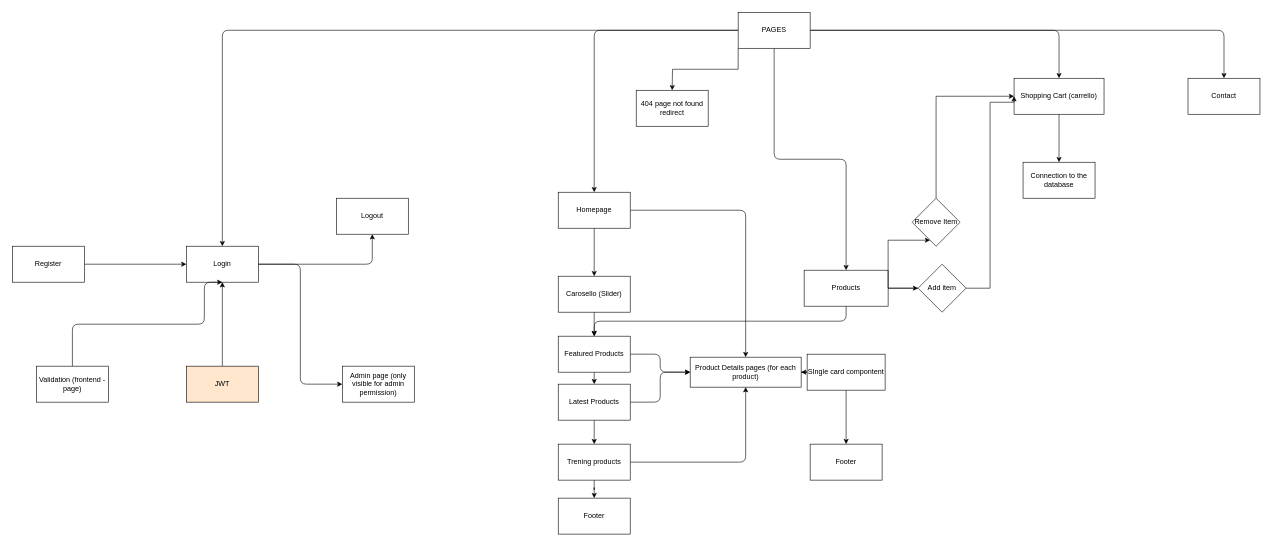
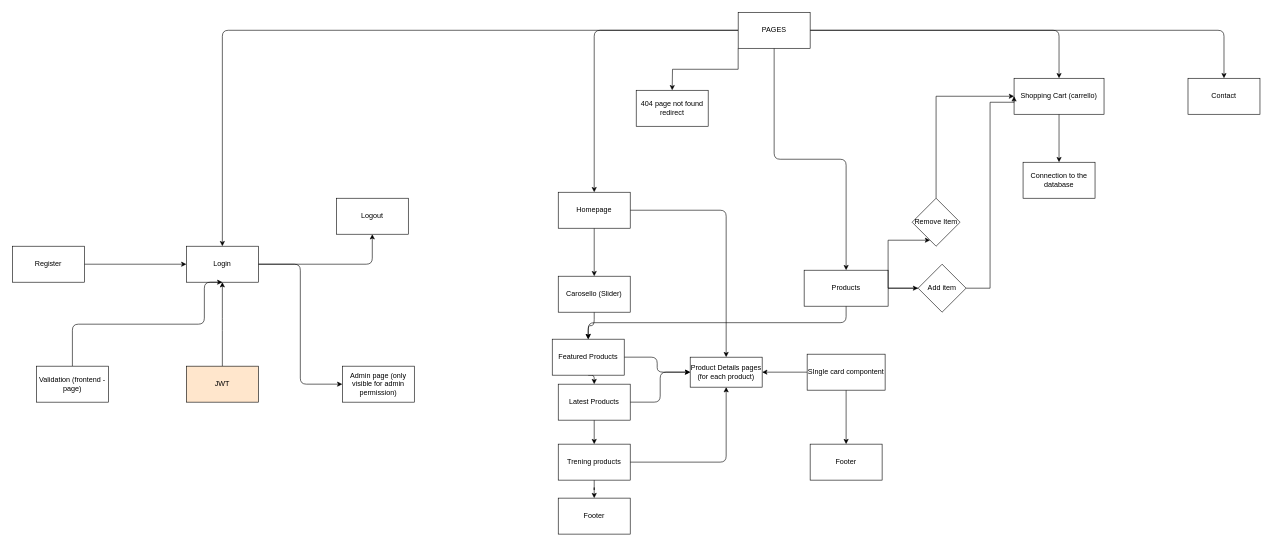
  <mxCell id="0" />
  <mxCell id="1" parent="0" />
  <mxCell id="2" style="edgeStyle=orthogonalEdgeStyle;curved=0;rounded=1;sketch=0;orthogonalLoop=1;jettySize=auto;html=1;exitX=0.5;exitY=1;exitDx=0;exitDy=0;entryX=0.5;entryY=0;entryDx=0;entryDy=0;" parent="1" source="4" target="30" edge="1"><mxGeometry relative="1" as="geometry" /></mxCell>
  <mxCell id="3" style="edgeStyle=orthogonalEdgeStyle;curved=0;rounded=1;sketch=0;orthogonalLoop=1;jettySize=auto;html=1;" parent="1" source="4" target="45" edge="1"><mxGeometry relative="1" as="geometry" /></mxCell>
  <mxCell id="4" value="Homepage" style="rounded=0;whiteSpace=wrap;html=1;" parent="1" vertex="1"><mxGeometry x="930" y="320" width="120" height="60" as="geometry" /></mxCell>
  <mxCell id="5" style="edgeStyle=orthogonalEdgeStyle;curved=0;rounded=1;sketch=0;orthogonalLoop=1;jettySize=auto;html=1;exitX=0;exitY=0.5;exitDx=0;exitDy=0;entryX=0.5;entryY=0;entryDx=0;entryDy=0;" parent="1" source="11" target="4" edge="1"><mxGeometry relative="1" as="geometry" /></mxCell>
  <mxCell id="6" style="edgeStyle=orthogonalEdgeStyle;curved=0;rounded=1;sketch=0;orthogonalLoop=1;jettySize=auto;html=1;exitX=0.5;exitY=1;exitDx=0;exitDy=0;entryX=0.5;entryY=0;entryDx=0;entryDy=0;" parent="1" source="11" target="14" edge="1"><mxGeometry relative="1" as="geometry" /></mxCell>
  <mxCell id="7" style="edgeStyle=orthogonalEdgeStyle;curved=0;rounded=1;sketch=0;orthogonalLoop=1;jettySize=auto;html=1;exitX=1;exitY=0.5;exitDx=0;exitDy=0;entryX=0.5;entryY=0;entryDx=0;entryDy=0;" parent="1" source="11" target="16" edge="1"><mxGeometry relative="1" as="geometry" /></mxCell>
  <mxCell id="8" style="edgeStyle=orthogonalEdgeStyle;curved=0;rounded=1;sketch=0;orthogonalLoop=1;jettySize=auto;html=1;exitX=1;exitY=0.5;exitDx=0;exitDy=0;entryX=0.5;entryY=0;entryDx=0;entryDy=0;" parent="1" source="11" target="17" edge="1"><mxGeometry relative="1" as="geometry" /></mxCell>
  <mxCell id="9" style="edgeStyle=orthogonalEdgeStyle;curved=0;rounded=1;sketch=0;orthogonalLoop=1;jettySize=auto;html=1;exitX=0;exitY=0.5;exitDx=0;exitDy=0;entryX=0.5;entryY=0;entryDx=0;entryDy=0;" parent="1" source="11" target="20" edge="1"><mxGeometry relative="1" as="geometry" /></mxCell>
  <mxCell id="10" style="edgeStyle=orthogonalEdgeStyle;rounded=0;orthogonalLoop=1;jettySize=auto;html=1;exitX=0;exitY=1;exitDx=0;exitDy=0;" parent="1" source="11" edge="1"><mxGeometry relative="1" as="geometry"><mxPoint x="1120" y="150" as="targetPoint" /></mxGeometry></mxCell>
  <mxCell id="11" value="PAGES" style="rounded=0;whiteSpace=wrap;html=1;" parent="1" vertex="1"><mxGeometry x="1230" width="120" height="60" as="geometry" y="20" /></mxCell>
  <mxCell id="12" style="edgeStyle=orthogonalEdgeStyle;curved=0;rounded=1;sketch=0;orthogonalLoop=1;jettySize=auto;html=1;exitX=0.5;exitY=1;exitDx=0;exitDy=0;" parent="1" source="14" target="33" edge="1"><mxGeometry relative="1" as="geometry" /></mxCell>
  <mxCell id="13" value="" style="edgeStyle=orthogonalEdgeStyle;rounded=0;orthogonalLoop=1;jettySize=auto;html=1;" parent="1" source="14" target="48" edge="1"><mxGeometry relative="1" as="geometry" /></mxCell>
  <mxCell id="14" value="Products" style="rounded=0;whiteSpace=wrap;html=1;" parent="1" vertex="1"><mxGeometry x="1340" y="450" width="140" height="60" as="geometry" /></mxCell>
  <mxCell id="15" value="" style="edgeStyle=orthogonalEdgeStyle;rounded=0;orthogonalLoop=1;jettySize=auto;html=1;" parent="1" source="16" target="51" edge="1"><mxGeometry relative="1" as="geometry" /></mxCell>
  <mxCell id="16" value="Shopping Cart (carrello)" style="rounded=0;whiteSpace=wrap;html=1;" parent="1" vertex="1"><mxGeometry x="1690" y="130" width="150" height="60" as="geometry" /></mxCell>
  <mxCell id="17" value="Contact" style="rounded=0;whiteSpace=wrap;html=1;" parent="1" vertex="1"><mxGeometry x="1980" y="130" width="120" height="60" as="geometry" /></mxCell>
  <mxCell id="18" style="edgeStyle=orthogonalEdgeStyle;curved=0;rounded=1;sketch=0;orthogonalLoop=1;jettySize=auto;html=1;" parent="1" source="20" target="27" edge="1"><mxGeometry relative="1" as="geometry"><mxPoint x="570" y="440" as="targetPoint" /></mxGeometry></mxCell>
  <mxCell id="19" style="edgeStyle=orthogonalEdgeStyle;curved=0;rounded=1;sketch=0;orthogonalLoop=1;jettySize=auto;html=1;exitX=1;exitY=0.5;exitDx=0;exitDy=0;entryX=0;entryY=0.5;entryDx=0;entryDy=0;" parent="1" source="20" target="28" edge="1"><mxGeometry relative="1" as="geometry" /></mxCell>
  <mxCell id="20" value="Login" style="rounded=0;whiteSpace=wrap;html=1;sketch=0;" parent="1" vertex="1"><mxGeometry x="310" y="410" width="120" height="60" as="geometry" /></mxCell>
  <mxCell id="21" style="edgeStyle=orthogonalEdgeStyle;curved=0;rounded=1;sketch=0;orthogonalLoop=1;jettySize=auto;html=1;exitX=0.5;exitY=0;exitDx=0;exitDy=0;entryX=0.5;entryY=1;entryDx=0;entryDy=0;" parent="1" source="22" target="20" edge="1"><mxGeometry relative="1" as="geometry"><Array as="points"><mxPoint x="120" y="540" /><mxPoint x="340" y="540" /><mxPoint x="340" y="470" /></Array></mxGeometry></mxCell>
  <mxCell id="22" value="Validation (frontend - page)" style="rounded=0;whiteSpace=wrap;html=1;sketch=0;" parent="1" vertex="1"><mxGeometry x="60" y="610" width="120" height="60" as="geometry" /></mxCell>
  <mxCell id="23" style="edgeStyle=orthogonalEdgeStyle;curved=0;rounded=1;sketch=0;orthogonalLoop=1;jettySize=auto;html=1;" parent="1" source="24" edge="1"><mxGeometry relative="1" as="geometry"><mxPoint x="370" y="470" as="targetPoint" /></mxGeometry></mxCell>
  <mxCell id="24" value="JWT" style="rounded=0;whiteSpace=wrap;html=1;sketch=0;fillColor=#ffe6cc;" parent="1" vertex="1"><mxGeometry x="310" y="610" width="120" height="60" as="geometry" /></mxCell>
  <mxCell id="25" style="edgeStyle=orthogonalEdgeStyle;curved=0;rounded=1;sketch=0;orthogonalLoop=1;jettySize=auto;html=1;entryX=0;entryY=0.5;entryDx=0;entryDy=0;" parent="1" source="26" target="20" edge="1"><mxGeometry relative="1" as="geometry" /></mxCell>
  <mxCell id="26" value="Register" style="rounded=0;whiteSpace=wrap;html=1;sketch=0;" parent="1" vertex="1"><mxGeometry x="20" y="410" width="120" height="60" as="geometry" /></mxCell>
  <mxCell id="27" value="Logout" style="rounded=0;whiteSpace=wrap;html=1;sketch=0;" parent="1" vertex="1"><mxGeometry x="560" y="330" width="120" height="60" as="geometry" /></mxCell>
  <mxCell id="28" value="Admin page (only visible for admin permission)" style="rounded=0;whiteSpace=wrap;html=1;sketch=0;" parent="1" vertex="1"><mxGeometry x="570" y="610" width="120" height="60" as="geometry" /></mxCell>
  <mxCell id="29" style="edgeStyle=orthogonalEdgeStyle;curved=0;rounded=1;sketch=0;orthogonalLoop=1;jettySize=auto;html=1;exitX=0.5;exitY=1;exitDx=0;exitDy=0;entryX=0.5;entryY=0;entryDx=0;entryDy=0;" parent="1" source="30" target="33" edge="1"><mxGeometry relative="1" as="geometry" /></mxCell>
  <mxCell id="30" value="Carosello (Slider)" style="rounded=0;whiteSpace=wrap;html=1;sketch=0;" parent="1" vertex="1"><mxGeometry x="930" y="460" width="120" height="60" as="geometry" /></mxCell>
  <mxCell id="31" style="edgeStyle=orthogonalEdgeStyle;curved=0;rounded=1;sketch=0;orthogonalLoop=1;jettySize=auto;html=1;exitX=0.5;exitY=1;exitDx=0;exitDy=0;entryX=0.5;entryY=0;entryDx=0;entryDy=0;" parent="1" source="33" target="36" edge="1"><mxGeometry relative="1" as="geometry" /></mxCell>
  <mxCell id="32" style="edgeStyle=orthogonalEdgeStyle;curved=0;rounded=1;sketch=0;orthogonalLoop=1;jettySize=auto;html=1;entryX=0;entryY=0.5;entryDx=0;entryDy=0;" parent="1" source="33" target="45" edge="1"><mxGeometry relative="1" as="geometry" /></mxCell>
- <mxCell id="33" value="Featured Products" style="rounded=0;whiteSpace=wrap;html=1;sketch=0;" parent="1" vertex="1"><mxGeometry x="930" y="560" width="120" height="60" as="geometry" /></mxCell>
+ <mxCell id="33" value="Featured Products" style="rounded=0;whiteSpace=wrap;html=1;sketch=0;" parent="1" vertex="1"><mxGeometry x="920" y="565" width="120" height="60" as="geometry" /></mxCell>
  <mxCell id="34" value="" style="edgeStyle=orthogonalEdgeStyle;curved=0;rounded=1;sketch=0;orthogonalLoop=1;jettySize=auto;html=1;" parent="1" source="36" target="40" edge="1"><mxGeometry relative="1" as="geometry" /></mxCell>
  <mxCell id="35" style="edgeStyle=orthogonalEdgeStyle;curved=0;rounded=1;sketch=0;orthogonalLoop=1;jettySize=auto;html=1;entryX=0;entryY=0.5;entryDx=0;entryDy=0;" parent="1" source="36" target="45" edge="1"><mxGeometry relative="1" as="geometry" /></mxCell>
  <mxCell id="36" value="Latest Products" style="rounded=0;whiteSpace=wrap;html=1;sketch=0;" parent="1" vertex="1"><mxGeometry x="930" y="640" width="120" height="60" as="geometry" /></mxCell>
  <mxCell id="37" value="Footer" style="rounded=0;whiteSpace=wrap;html=1;sketch=0;" parent="1" vertex="1"><mxGeometry x="930" y="830" width="120" height="60" as="geometry" /></mxCell>
  <mxCell id="38" value="" style="edgeStyle=orthogonalEdgeStyle;curved=0;rounded=1;sketch=0;orthogonalLoop=1;jettySize=auto;html=1;" parent="1" source="40" target="37" edge="1"><mxGeometry relative="1" as="geometry" /></mxCell>
  <mxCell id="39" style="edgeStyle=orthogonalEdgeStyle;curved=0;rounded=1;sketch=0;orthogonalLoop=1;jettySize=auto;html=1;entryX=0.5;entryY=1;entryDx=0;entryDy=0;" parent="1" source="40" target="45" edge="1"><mxGeometry relative="1" as="geometry" /></mxCell>
  <mxCell id="40" value="Trening products" style="rounded=0;whiteSpace=wrap;html=1;sketch=0;" parent="1" vertex="1"><mxGeometry x="930" y="740" width="120" height="60" as="geometry" /></mxCell>
  <mxCell id="41" style="edgeStyle=orthogonalEdgeStyle;curved=0;rounded=1;sketch=0;orthogonalLoop=1;jettySize=auto;html=1;exitX=0.5;exitY=1;exitDx=0;exitDy=0;entryX=0.5;entryY=0;entryDx=0;entryDy=0;" parent="1" source="43" target="44" edge="1"><mxGeometry relative="1" as="geometry" /></mxCell>
  <mxCell id="42" value="" style="edgeStyle=orthogonalEdgeStyle;curved=0;rounded=1;sketch=0;orthogonalLoop=1;jettySize=auto;html=1;" parent="1" source="43" target="45" edge="1"><mxGeometry relative="1" as="geometry" /></mxCell>
  <mxCell id="43" value="SIngle card compontent" style="rounded=0;whiteSpace=wrap;html=1;sketch=0;" parent="1" vertex="1"><mxGeometry x="1345" y="590" width="130" height="60" as="geometry" /></mxCell>
  <mxCell id="44" value="Footer" style="rounded=0;whiteSpace=wrap;html=1;sketch=0;" parent="1" vertex="1"><mxGeometry x="1350" y="740" width="120" height="60" as="geometry" /></mxCell>
- <mxCell id="45" value="Product Details pages (for each product)" style="rounded=0;whiteSpace=wrap;html=1;sketch=0;" parent="1" vertex="1"><mxGeometry x="1150" y="595" width="185" height="50" as="geometry" /></mxCell>
+ <mxCell id="45" value="Product Details pages (for each product)" style="rounded=0;whiteSpace=wrap;html=1;sketch=0;" parent="1" vertex="1"><mxGeometry x="1150" y="595" width="120" height="50" as="geometry" /></mxCell>
  <mxCell id="46" style="edgeStyle=orthogonalEdgeStyle;rounded=0;orthogonalLoop=1;jettySize=auto;html=1;entryX=0;entryY=0.5;entryDx=0;entryDy=0;" parent="1" source="48" target="16" edge="1"><mxGeometry relative="1" as="geometry"><Array as="points"><mxPoint x="1650" y="480" /><mxPoint x="1650" y="170" /><mxPoint x="1690" y="170" /></Array></mxGeometry></mxCell>
  <mxCell id="47" value="" style="edgeStyle=orthogonalEdgeStyle;rounded=0;orthogonalLoop=1;jettySize=auto;html=1;" parent="1" source="48" target="50" edge="1"><mxGeometry relative="1" as="geometry"><Array as="points"><mxPoint x="1480" y="480" /><mxPoint x="1480" y="400" /><mxPoint x="1560" y="400" /></Array></mxGeometry></mxCell>
  <mxCell id="48" value="Add item" style="rhombus;whiteSpace=wrap;html=1;rounded=0;" parent="1" vertex="1"><mxGeometry x="1530" y="440" width="80" height="80" as="geometry" /></mxCell>
  <mxCell id="49" style="edgeStyle=orthogonalEdgeStyle;rounded=0;orthogonalLoop=1;jettySize=auto;html=1;exitX=0.5;exitY=0;exitDx=0;exitDy=0;entryX=0;entryY=0.5;entryDx=0;entryDy=0;" parent="1" source="50" target="16" edge="1"><mxGeometry relative="1" as="geometry" /></mxCell>
  <mxCell id="50" value="Remove Item" style="rhombus;whiteSpace=wrap;html=1;rounded=0;" parent="1" vertex="1"><mxGeometry x="1520" y="330" width="80" height="80" as="geometry" /></mxCell>
  <mxCell id="51" value="Connection to the database" style="whiteSpace=wrap;html=1;rounded=0;" parent="1" vertex="1"><mxGeometry x="1705" y="270" width="120" height="60" as="geometry" /></mxCell>
  <mxCell id="52" value="404 page not found redirect" style="rounded=0;whiteSpace=wrap;html=1;" parent="1" vertex="1"><mxGeometry x="1060" y="150" width="120" height="60" as="geometry" /></mxCell>
